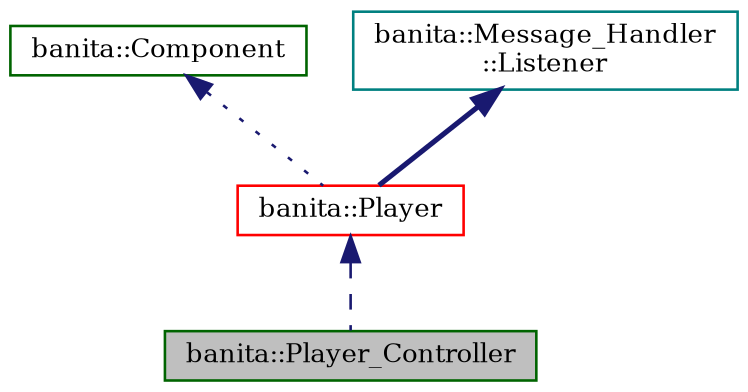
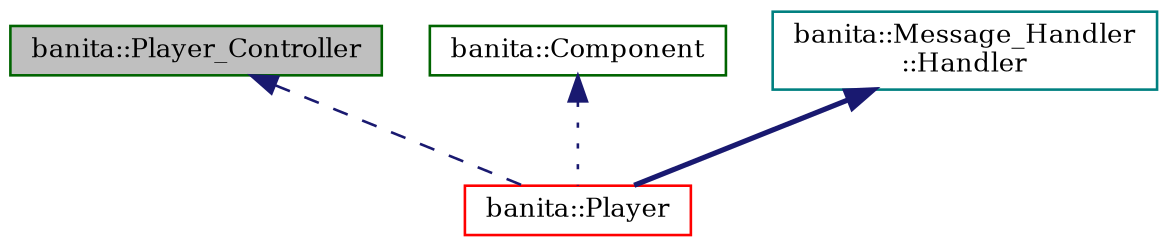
  digraph {
    fontname="DejaVu Serif"
    node [color=darkgreen fillcolor=white fontname="DejaVu Serif" fontsize=10 shape=record style=filled]
    edge [color=midnightblue dir=back fontname="DejaVu Serif" fontsize=10 labelfontname=Helvetica labelfontsize=10]
    n1 [fillcolor=grey75 fontcolor=black height=0.2 label="banita::Player_Controller" width=0.4]
    n2 [color=red height=0.2 label="banita::Player" width=0.4]
    n3 [height=0.2 label="banita::Component" width=0.4]
-   n4 [color=teal height=0.2 label="banita::Message_Handler\l::Listener" width=0.4]
-   n2 -> n1 [style=dashed]
+   n4 [color=teal height=0.2 label="banita::Message_Handler\l::Handler" width=0.4]
+   n1 -> n2 [style=dashed]
    n3 -> n2 [style=dotted]
    n4 -> n2 [style=bold]
  }
